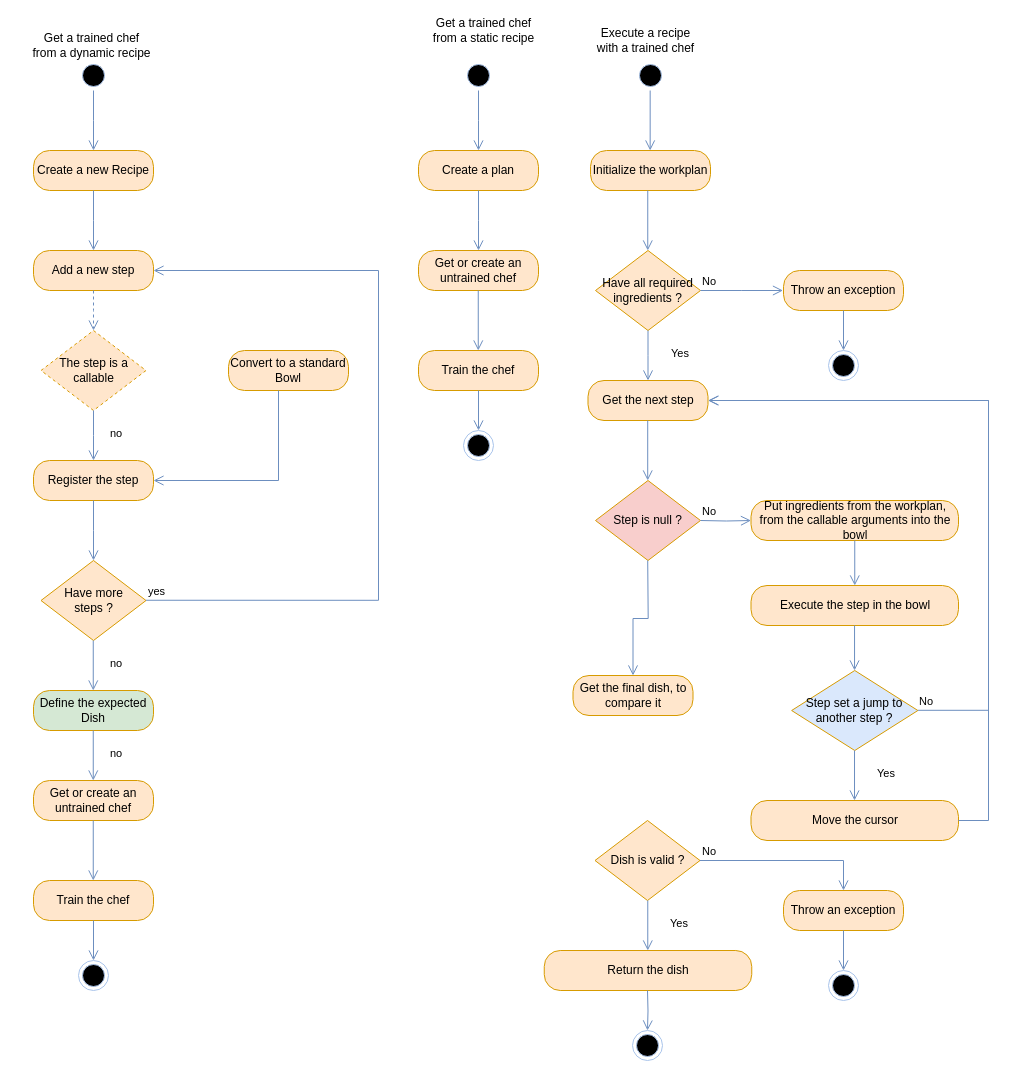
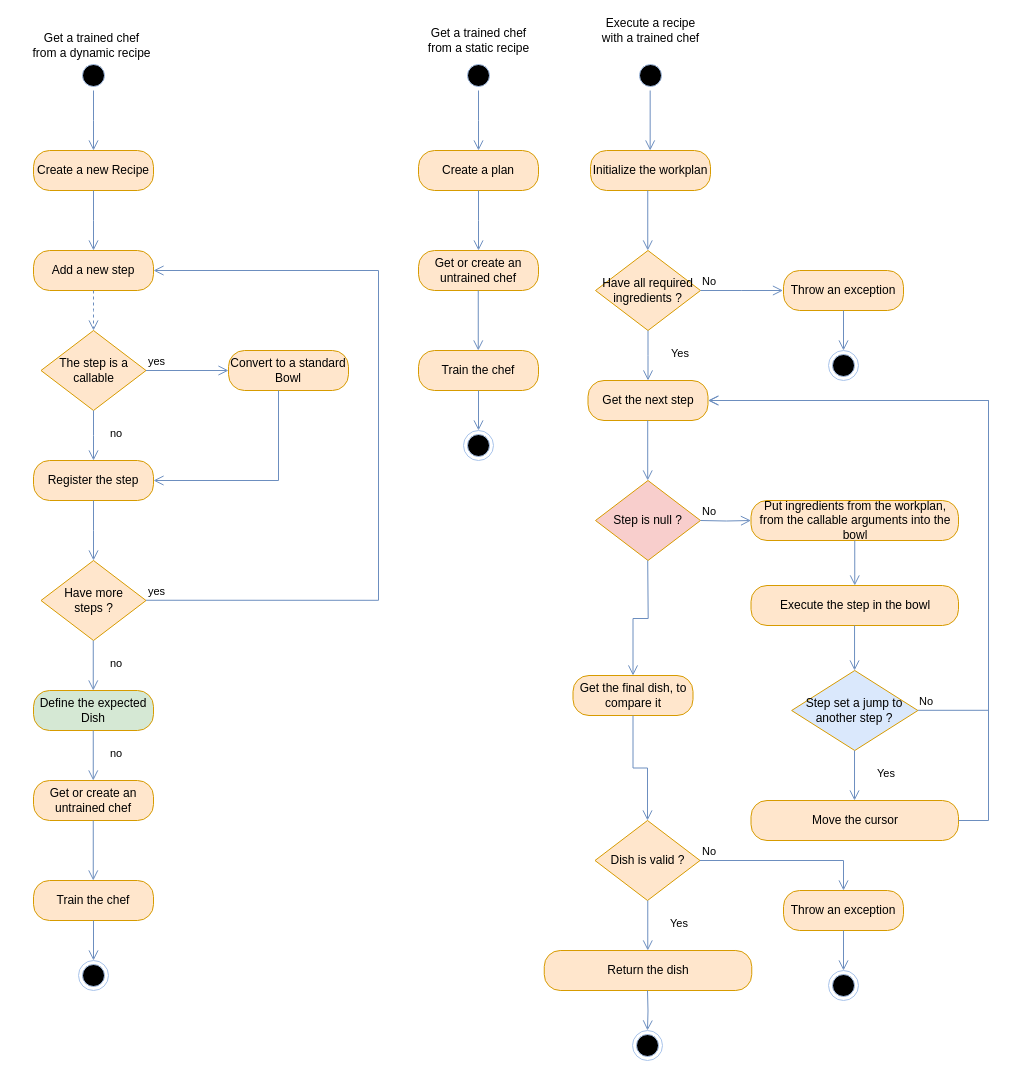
  <mxCell id="0" />
  <mxCell id="1" parent="0" />
  <mxCell id="2" value="" style="ellipse;html=1;shape=startState;fillColor=#000000;strokeColor=#A9C4EB;" vertex="1" parent="1"><mxGeometry x="78" y="60" width="30" height="30" as="geometry" /></mxCell>
  <mxCell id="3" value="" style="edgeStyle=orthogonalEdgeStyle;html=1;verticalAlign=bottom;endArrow=open;endSize=8;strokeColor=#6c8ebf;rounded=0;fillColor=#dae8fc;" edge="1" source="2" parent="1"><mxGeometry relative="1" as="geometry"><mxPoint x="93" y="150" as="targetPoint" /></mxGeometry></mxCell>
  <mxCell id="4" value="Create a new Recipe" style="rounded=1;whiteSpace=wrap;html=1;arcSize=40;fillColor=#ffe6cc;strokeColor=#d79b00;" vertex="1" parent="1"><mxGeometry x="33" y="150" width="120" height="40" as="geometry" /></mxCell>
  <mxCell id="5" value="" style="edgeStyle=orthogonalEdgeStyle;html=1;verticalAlign=bottom;endArrow=open;endSize=8;strokeColor=#6c8ebf;rounded=0;fillColor=#dae8fc;" edge="1" source="4" parent="1"><mxGeometry relative="1" as="geometry"><mxPoint x="93" y="250" as="targetPoint" /></mxGeometry></mxCell>
  <mxCell id="6" value="Add a new step" style="rounded=1;whiteSpace=wrap;html=1;arcSize=40;fillColor=#ffe6cc;strokeColor=#d79b00;" vertex="1" parent="1"><mxGeometry x="33" y="250" width="120" height="40" as="geometry" /></mxCell>
- <mxCell id="7" value="The step is a callable" style="rhombus;whiteSpace=wrap;html=1;fillColor=#ffe6cc;strokeColor=#d79b00;dashed=1;" vertex="1" parent="1"><mxGeometry x="40.5" y="330" width="105" height="80" as="geometry" /></mxCell>
+ <mxCell id="7" value="The step is a callable" style="rhombus;whiteSpace=wrap;html=1;fillColor=#ffe6cc;strokeColor=#d79b00;" vertex="1" parent="1"><mxGeometry x="40.5" y="330" width="105" height="80" as="geometry" /></mxCell>
+ <mxCell id="8" value="yes" style="edgeStyle=orthogonalEdgeStyle;html=1;align=left;verticalAlign=bottom;endArrow=open;endSize=8;strokeColor=#6c8ebf;rounded=0;entryX=0;entryY=0.5;entryDx=0;entryDy=0;fillColor=#dae8fc;" edge="1" source="7" parent="1" target="11"><mxGeometry x="-1" relative="1" as="geometry"><mxPoint x="218" y="360" as="targetPoint" /></mxGeometry></mxCell>
  <mxCell id="9" value="no" style="edgeStyle=orthogonalEdgeStyle;html=1;align=left;verticalAlign=top;endArrow=open;endSize=8;strokeColor=#6c8ebf;rounded=0;fillColor=#dae8fc;" edge="1" source="7" parent="1"><mxGeometry x="-0.6" y="15" relative="1" as="geometry"><mxPoint x="93" y="460" as="targetPoint" /><mxPoint as="offset" /></mxGeometry></mxCell>
  <mxCell id="10" value="" style="edgeStyle=orthogonalEdgeStyle;html=1;verticalAlign=bottom;endArrow=open;endSize=8;strokeColor=#6c8ebf;rounded=0;exitX=0.5;exitY=1;exitDx=0;exitDy=0;entryX=0.5;entryY=0;entryDx=0;entryDy=0;fillColor=#dae8fc;dashed=1;" edge="1" parent="1" source="6" target="7"><mxGeometry relative="1" as="geometry"><mxPoint x="268" y="450" as="targetPoint" /><mxPoint x="268" y="390" as="sourcePoint" /><Array as="points"><mxPoint x="93" y="310" /><mxPoint x="93" y="310" /></Array></mxGeometry></mxCell>
  <mxCell id="11" value="Convert to a standard Bowl" style="rounded=1;whiteSpace=wrap;html=1;arcSize=40;fillColor=#ffe6cc;strokeColor=#d79b00;" vertex="1" parent="1"><mxGeometry x="228" y="350" width="120" height="40" as="geometry" /></mxCell>
  <mxCell id="12" value="" style="edgeStyle=orthogonalEdgeStyle;html=1;verticalAlign=bottom;endArrow=open;endSize=8;strokeColor=#6c8ebf;rounded=0;entryX=1;entryY=0.5;entryDx=0;entryDy=0;fillColor=#dae8fc;" edge="1" source="11" parent="1" target="13"><mxGeometry relative="1" as="geometry"><mxPoint x="268" y="470" as="targetPoint" /><Array as="points"><mxPoint x="278" y="480" /></Array></mxGeometry></mxCell>
  <mxCell id="13" value="Register the step" style="rounded=1;whiteSpace=wrap;html=1;arcSize=40;fillColor=#ffe6cc;strokeColor=#d79b00;" vertex="1" parent="1"><mxGeometry x="33" y="460" width="120" height="40" as="geometry" /></mxCell>
  <mxCell id="14" value="" style="edgeStyle=orthogonalEdgeStyle;html=1;verticalAlign=bottom;endArrow=open;endSize=8;strokeColor=#6c8ebf;rounded=0;fillColor=#dae8fc;" edge="1" source="13" parent="1"><mxGeometry relative="1" as="geometry"><mxPoint x="93" y="560" as="targetPoint" /></mxGeometry></mxCell>
  <mxCell id="15" value="Have more&lt;br&gt;steps ?" style="rhombus;whiteSpace=wrap;html=1;fillColor=#ffe6cc;strokeColor=#d79b00;" vertex="1" parent="1"><mxGeometry x="40.5" y="560" width="105" height="80" as="geometry" /></mxCell>
  <mxCell id="16" value="yes" style="edgeStyle=orthogonalEdgeStyle;html=1;align=left;verticalAlign=bottom;endArrow=open;endSize=8;strokeColor=#6c8ebf;rounded=0;entryX=1;entryY=0.5;entryDx=0;entryDy=0;fillColor=#dae8fc;" edge="1" parent="1" target="6"><mxGeometry x="-1" relative="1" as="geometry"><mxPoint x="228" y="599.76" as="targetPoint" /><mxPoint x="145.5" y="599.76" as="sourcePoint" /><Array as="points"><mxPoint x="378" y="600" /><mxPoint x="378" y="270" /></Array></mxGeometry></mxCell>
  <mxCell id="17" value="no" style="edgeStyle=orthogonalEdgeStyle;html=1;align=left;verticalAlign=top;endArrow=open;endSize=8;strokeColor=#6c8ebf;rounded=0;fillColor=#dae8fc;" edge="1" parent="1"><mxGeometry x="-0.6" y="15" relative="1" as="geometry"><mxPoint x="92.76" y="690" as="targetPoint" /><mxPoint x="92.76" y="640" as="sourcePoint" /><mxPoint as="offset" /></mxGeometry></mxCell>
  <mxCell id="18" value="Define the expected Dish" style="rounded=1;whiteSpace=wrap;html=1;arcSize=40;fillColor=#d5e8d4;strokeColor=#d79b00;" vertex="1" parent="1"><mxGeometry x="33" y="690" width="120" height="40" as="geometry" /></mxCell>
  <mxCell id="19" value="no" style="edgeStyle=orthogonalEdgeStyle;html=1;align=left;verticalAlign=top;endArrow=open;endSize=8;strokeColor=#6c8ebf;rounded=0;fillColor=#dae8fc;" edge="1" parent="1"><mxGeometry x="-0.6" y="15" relative="1" as="geometry"><mxPoint x="92.76" y="780" as="targetPoint" /><mxPoint x="92.76" y="730" as="sourcePoint" /><mxPoint as="offset" /></mxGeometry></mxCell>
  <mxCell id="20" value="Get or create an&lt;br&gt;untrained chef" style="rounded=1;whiteSpace=wrap;html=1;arcSize=40;fillColor=#ffe6cc;strokeColor=#d79b00;" vertex="1" parent="1"><mxGeometry x="33" y="780" width="120" height="40" as="geometry" /></mxCell>
  <mxCell id="21" value="Train the chef" style="rounded=1;whiteSpace=wrap;html=1;arcSize=40;fillColor=#ffe6cc;strokeColor=#d79b00;" vertex="1" parent="1"><mxGeometry x="33" y="880" width="120" height="40" as="geometry" /></mxCell>
  <mxCell id="22" value="" style="edgeStyle=orthogonalEdgeStyle;html=1;verticalAlign=bottom;endArrow=open;endSize=8;strokeColor=#6c8ebf;rounded=0;entryX=0.5;entryY=0;entryDx=0;entryDy=0;fillColor=#dae8fc;" edge="1" source="21" parent="1" target="24"><mxGeometry relative="1" as="geometry"><mxPoint x="238" y="900" as="targetPoint" /></mxGeometry></mxCell>
  <mxCell id="23" value="" style="edgeStyle=orthogonalEdgeStyle;html=1;verticalAlign=bottom;endArrow=open;endSize=8;strokeColor=#6c8ebf;rounded=0;fillColor=#dae8fc;" edge="1" parent="1"><mxGeometry relative="1" as="geometry"><mxPoint x="92.76" y="880" as="targetPoint" /><mxPoint x="92.76" y="820" as="sourcePoint" /></mxGeometry></mxCell>
  <mxCell id="24" value="" style="ellipse;html=1;shape=endState;fillColor=#000000;strokeColor=#A9C4EB;" vertex="1" parent="1"><mxGeometry x="78" y="960" width="30" height="30" as="geometry" /></mxCell>
  <mxCell id="25" value="" style="ellipse;html=1;shape=startState;fillColor=#000000;strokeColor=#A9C4EB;" vertex="1" parent="1"><mxGeometry x="463" y="60" width="30" height="30" as="geometry" /></mxCell>
  <mxCell id="26" value="" style="edgeStyle=orthogonalEdgeStyle;html=1;verticalAlign=bottom;endArrow=open;endSize=8;strokeColor=#6c8ebf;rounded=0;fillColor=#dae8fc;" edge="1" parent="1" source="25"><mxGeometry relative="1" as="geometry"><mxPoint x="478" y="150" as="targetPoint" /></mxGeometry></mxCell>
  <mxCell id="27" value="Create a plan" style="rounded=1;whiteSpace=wrap;html=1;arcSize=40;fillColor=#ffe6cc;strokeColor=#d79b00;" vertex="1" parent="1"><mxGeometry x="418" y="150" width="120" height="40" as="geometry" /></mxCell>
  <mxCell id="28" value="" style="edgeStyle=orthogonalEdgeStyle;html=1;verticalAlign=bottom;endArrow=open;endSize=8;strokeColor=#6c8ebf;rounded=0;fillColor=#dae8fc;" edge="1" parent="1" source="27"><mxGeometry relative="1" as="geometry"><mxPoint x="478" y="250" as="targetPoint" /></mxGeometry></mxCell>
  <mxCell id="29" value="Get a trained chef &lt;br&gt;from a dynamic recipe" style="text;html=1;align=center;verticalAlign=middle;resizable=0;points=[];autosize=1;strokeColor=none;fillColor=none;" vertex="1" parent="1"><mxGeometry x="20.5" y="25" width="140" height="40" as="geometry" /></mxCell>
- <mxCell id="30" value="Get a trained chef &lt;br&gt;from a static recipe" style="text;html=1;align=center;verticalAlign=middle;resizable=0;points=[];autosize=1;strokeColor=none;fillColor=none;" vertex="1" parent="1"><mxGeometry x="423" y="10" width="120" height="40" as="geometry" /></mxCell>
+ <mxCell id="30" value="Get a trained chef &lt;br&gt;from a static recipe" style="text;html=1;align=center;verticalAlign=middle;resizable=0;points=[];autosize=1;strokeColor=none;fillColor=none;" vertex="1" parent="1"><mxGeometry x="418" width="120" height="40" as="geometry" y="20" /></mxCell>
  <mxCell id="31" value="Get or create an&lt;br&gt;untrained chef" style="rounded=1;whiteSpace=wrap;html=1;arcSize=40;fillColor=#ffe6cc;strokeColor=#d79b00;" vertex="1" parent="1"><mxGeometry x="418" y="250" width="120" height="40" as="geometry" /></mxCell>
  <mxCell id="32" value="Train the chef" style="rounded=1;whiteSpace=wrap;html=1;arcSize=40;fillColor=#ffe6cc;strokeColor=#d79b00;" vertex="1" parent="1"><mxGeometry x="418" y="350" width="120" height="40" as="geometry" /></mxCell>
  <mxCell id="33" value="" style="edgeStyle=orthogonalEdgeStyle;html=1;verticalAlign=bottom;endArrow=open;endSize=8;strokeColor=#6c8ebf;rounded=0;entryX=0.5;entryY=0;entryDx=0;entryDy=0;fillColor=#dae8fc;" edge="1" parent="1" source="32" target="35"><mxGeometry relative="1" as="geometry"><mxPoint x="623" y="370" as="targetPoint" /></mxGeometry></mxCell>
  <mxCell id="34" value="" style="edgeStyle=orthogonalEdgeStyle;html=1;verticalAlign=bottom;endArrow=open;endSize=8;strokeColor=#6c8ebf;rounded=0;fillColor=#dae8fc;" edge="1" parent="1"><mxGeometry relative="1" as="geometry"><mxPoint x="477.76" y="350" as="targetPoint" /><mxPoint x="477.76" y="290" as="sourcePoint" /></mxGeometry></mxCell>
  <mxCell id="35" value="" style="ellipse;html=1;shape=endState;fillColor=#000000;strokeColor=#A9C4EB;" vertex="1" parent="1"><mxGeometry x="463" y="430" width="30" height="30" as="geometry" /></mxCell>
  <mxCell id="36" value="" style="ellipse;html=1;shape=startState;fillColor=#000000;strokeColor=#A9C4EB;" vertex="1" parent="1"><mxGeometry x="635" y="60" width="30" height="30" as="geometry" /></mxCell>
- <mxCell id="37" value="Execute a recipe&lt;br&gt;with a&amp;nbsp;trained chef" style="text;html=1;align=center;verticalAlign=middle;resizable=0;points=[];autosize=1;strokeColor=none;fillColor=none;" vertex="1" parent="1"><mxGeometry x="585" width="120" height="40" as="geometry" y="20" /></mxCell>
+ <mxCell id="37" value="Execute a recipe&lt;br&gt;with a&amp;nbsp;trained chef" style="text;html=1;align=center;verticalAlign=middle;resizable=0;points=[];autosize=1;strokeColor=none;fillColor=none;" vertex="1" parent="1"><mxGeometry x="590" y="10" width="120" height="40" as="geometry" /></mxCell>
  <mxCell id="38" value="Initialize the workplan" style="rounded=1;whiteSpace=wrap;html=1;arcSize=40;fillColor=#ffe6cc;strokeColor=#d79b00;" vertex="1" parent="1"><mxGeometry x="590" y="150" width="120" height="40" as="geometry" /></mxCell>
  <mxCell id="39" value="" style="edgeStyle=orthogonalEdgeStyle;html=1;verticalAlign=bottom;endArrow=open;endSize=8;strokeColor=#6c8ebf;rounded=0;fillColor=#dae8fc;" edge="1" parent="1"><mxGeometry relative="1" as="geometry"><mxPoint x="649.66" y="150" as="targetPoint" /><mxPoint x="649.66" y="90" as="sourcePoint" /></mxGeometry></mxCell>
  <mxCell id="40" value="Have all required&lt;br&gt;ingredients ?" style="rhombus;whiteSpace=wrap;html=1;fillColor=#ffe6cc;strokeColor=#d79b00;" vertex="1" parent="1"><mxGeometry x="595" y="250" width="105" height="80" as="geometry" /></mxCell>
  <mxCell id="41" value="No" style="edgeStyle=orthogonalEdgeStyle;html=1;align=left;verticalAlign=bottom;endArrow=open;endSize=8;strokeColor=#6c8ebf;rounded=0;entryX=0;entryY=0.5;entryDx=0;entryDy=0;fillColor=#dae8fc;" edge="1" parent="1" source="40"><mxGeometry x="-1" relative="1" as="geometry"><mxPoint x="782.5" y="290" as="targetPoint" /></mxGeometry></mxCell>
  <mxCell id="42" value="Yes" style="edgeStyle=orthogonalEdgeStyle;html=1;align=left;verticalAlign=top;endArrow=open;endSize=8;strokeColor=#6c8ebf;rounded=0;fillColor=#dae8fc;" edge="1" parent="1" source="40"><mxGeometry x="-0.6" y="20" relative="1" as="geometry"><mxPoint x="647.5" y="380" as="targetPoint" /><mxPoint x="1" as="offset" /></mxGeometry></mxCell>
  <mxCell id="43" value="" style="edgeStyle=orthogonalEdgeStyle;html=1;verticalAlign=bottom;endArrow=open;endSize=8;strokeColor=#6c8ebf;rounded=0;fillColor=#dae8fc;" edge="1" parent="1"><mxGeometry relative="1" as="geometry"><mxPoint x="647.26" y="250" as="targetPoint" /><mxPoint x="647.26" y="190" as="sourcePoint" /></mxGeometry></mxCell>
  <mxCell id="44" value="Throw an exception" style="rounded=1;whiteSpace=wrap;html=1;arcSize=40;fillColor=#ffe6cc;strokeColor=#d79b00;" vertex="1" parent="1"><mxGeometry x="783" y="270" width="120" height="40" as="geometry" /></mxCell>
  <mxCell id="45" value="" style="edgeStyle=orthogonalEdgeStyle;html=1;verticalAlign=bottom;endArrow=open;endSize=8;strokeColor=#6c8ebf;rounded=0;entryX=0.5;entryY=0;entryDx=0;entryDy=0;fillColor=#dae8fc;" edge="1" parent="1" source="44" target="46"><mxGeometry relative="1" as="geometry"><mxPoint x="988" y="290" as="targetPoint" /></mxGeometry></mxCell>
  <mxCell id="46" value="" style="ellipse;html=1;shape=endState;fillColor=#000000;strokeColor=#A9C4EB;" vertex="1" parent="1"><mxGeometry x="828" y="350" width="30" height="30" as="geometry" /></mxCell>
  <mxCell id="47" value="Get the next step" style="rounded=1;whiteSpace=wrap;html=1;arcSize=40;fillColor=#ffe6cc;strokeColor=#d79b00;" vertex="1" parent="1"><mxGeometry x="587.5" y="380" width="120" height="40" as="geometry" /></mxCell>
  <mxCell id="48" value="Step is null ?" style="rhombus;whiteSpace=wrap;html=1;fillColor=#f8cecc;strokeColor=#d79b00;" vertex="1" parent="1"><mxGeometry x="595" y="480" width="105" height="80" as="geometry" /></mxCell>
  <mxCell id="49" value="" style="edgeStyle=orthogonalEdgeStyle;html=1;verticalAlign=bottom;endArrow=open;endSize=8;strokeColor=#6c8ebf;rounded=0;fillColor=#dae8fc;" edge="1" parent="1"><mxGeometry relative="1" as="geometry"><mxPoint x="647.21" y="480" as="targetPoint" /><mxPoint x="647.21" y="420" as="sourcePoint" /></mxGeometry></mxCell>
  <mxCell id="50" value="No" style="edgeStyle=orthogonalEdgeStyle;html=1;align=left;verticalAlign=bottom;endArrow=open;endSize=8;strokeColor=#6c8ebf;rounded=0;entryX=0;entryY=0.5;entryDx=0;entryDy=0;fillColor=#dae8fc;" edge="1" parent="1" target="51"><mxGeometry x="-1" relative="1" as="geometry"><mxPoint x="782.5" y="520" as="targetPoint" /><mxPoint x="700" y="520" as="sourcePoint" /></mxGeometry></mxCell>
  <mxCell id="51" value="Put ingredients from the workplan, from the callable arguments into the bowl" style="rounded=1;whiteSpace=wrap;html=1;arcSize=40;fillColor=#ffe6cc;strokeColor=#d79b00;" vertex="1" parent="1"><mxGeometry x="750.5" y="500" width="207.5" height="40" as="geometry" /></mxCell>
  <mxCell id="52" value="Execute the step in the bowl" style="rounded=1;whiteSpace=wrap;html=1;arcSize=40;fillColor=#ffe6cc;strokeColor=#d79b00;" vertex="1" parent="1"><mxGeometry x="750.5" y="585" width="207.5" height="40" as="geometry" /></mxCell>
  <mxCell id="53" value="" style="edgeStyle=orthogonalEdgeStyle;html=1;verticalAlign=bottom;endArrow=open;endSize=8;strokeColor=#6c8ebf;rounded=0;fillColor=#dae8fc;entryX=0.5;entryY=0;entryDx=0;entryDy=0;exitX=0.5;exitY=1;exitDx=0;exitDy=0;" edge="1" parent="1" source="51" target="52"><mxGeometry relative="1" as="geometry"><mxPoint x="842.71" y="600" as="targetPoint" /><mxPoint x="842.71" y="540" as="sourcePoint" /></mxGeometry></mxCell>
  <mxCell id="54" value="Step set a jump to another step ?" style="rhombus;whiteSpace=wrap;html=1;fillColor=#dae8fc;strokeColor=#d79b00;" vertex="1" parent="1"><mxGeometry x="791.13" y="670" width="126.25" height="80" as="geometry" /></mxCell>
  <mxCell id="55" value="" style="edgeStyle=orthogonalEdgeStyle;html=1;verticalAlign=bottom;endArrow=open;endSize=8;strokeColor=#6c8ebf;rounded=0;fillColor=#dae8fc;entryX=0.5;entryY=0;entryDx=0;entryDy=0;exitX=0.5;exitY=1;exitDx=0;exitDy=0;" edge="1" parent="1"><mxGeometry relative="1" as="geometry"><mxPoint x="854.05" y="670" as="targetPoint" /><mxPoint x="854.05" y="625" as="sourcePoint" /></mxGeometry></mxCell>
  <mxCell id="56" value="No" style="edgeStyle=orthogonalEdgeStyle;html=1;align=left;verticalAlign=bottom;endArrow=open;endSize=8;strokeColor=#6c8ebf;rounded=0;entryX=1;entryY=0.5;entryDx=0;entryDy=0;fillColor=#dae8fc;" edge="1" parent="1" target="47"><mxGeometry x="-1" relative="1" as="geometry"><mxPoint x="967.88" y="709.8" as="targetPoint" /><mxPoint x="917.38" y="709.8" as="sourcePoint" /><Array as="points"><mxPoint x="988" y="710" /><mxPoint x="988" y="400" /></Array></mxGeometry></mxCell>
  <mxCell id="57" value="Yes" style="edgeStyle=orthogonalEdgeStyle;html=1;align=left;verticalAlign=top;endArrow=open;endSize=8;strokeColor=#6c8ebf;rounded=0;fillColor=#dae8fc;" edge="1" parent="1"><mxGeometry x="-0.6" y="20" relative="1" as="geometry"><mxPoint x="854.02" y="800" as="targetPoint" /><mxPoint x="1" as="offset" /><mxPoint x="854.02" y="750" as="sourcePoint" /></mxGeometry></mxCell>
  <mxCell id="58" value="Move the cursor" style="rounded=1;whiteSpace=wrap;html=1;arcSize=40;fillColor=#ffe6cc;strokeColor=#d79b00;" vertex="1" parent="1"><mxGeometry x="750.5" y="800" width="207.5" height="40" as="geometry" /></mxCell>
  <mxCell id="59" value="" style="edgeStyle=orthogonalEdgeStyle;html=1;align=left;verticalAlign=top;endArrow=open;endSize=8;strokeColor=#6c8ebf;rounded=0;fillColor=#dae8fc;exitX=1;exitY=0.5;exitDx=0;exitDy=0;" edge="1" parent="1" source="58"><mxGeometry x="-0.6" y="20" relative="1" as="geometry"><mxPoint x="708" y="400" as="targetPoint" /><mxPoint x="1" as="offset" /><mxPoint x="864.02" y="760" as="sourcePoint" /><Array as="points"><mxPoint x="988" y="820" /><mxPoint x="988" y="400" /></Array></mxGeometry></mxCell>
  <mxCell id="60" value="Get the final dish, to compare it" style="rounded=1;whiteSpace=wrap;html=1;arcSize=40;fillColor=#ffe6cc;strokeColor=#d79b00;" vertex="1" parent="1"><mxGeometry x="572.5" y="675" width="120" height="40" as="geometry" /></mxCell>
  <mxCell id="61" value="" style="edgeStyle=orthogonalEdgeStyle;html=1;verticalAlign=bottom;endArrow=open;endSize=8;strokeColor=#6c8ebf;rounded=0;fillColor=#dae8fc;entryX=0.5;entryY=0;entryDx=0;entryDy=0;" edge="1" parent="1" target="60"><mxGeometry relative="1" as="geometry"><mxPoint x="647.21" y="620" as="targetPoint" /><mxPoint x="647.21" y="560" as="sourcePoint" /></mxGeometry></mxCell>
  <mxCell id="62" value="Dish is valid ?" style="rhombus;whiteSpace=wrap;html=1;fillColor=#ffe6cc;strokeColor=#d79b00;" vertex="1" parent="1"><mxGeometry x="594.5" y="820" width="105" height="80" as="geometry" /></mxCell>
+ <mxCell id="63" value="" style="edgeStyle=orthogonalEdgeStyle;html=1;verticalAlign=bottom;endArrow=open;endSize=8;strokeColor=#6c8ebf;rounded=0;fillColor=#dae8fc;entryX=0.5;entryY=0;entryDx=0;entryDy=0;exitX=0.5;exitY=1;exitDx=0;exitDy=0;" edge="1" parent="1" source="60" target="62"><mxGeometry relative="1" as="geometry"><mxPoint x="657.5" y="700" as="targetPoint" /><mxPoint x="657.21" y="570" as="sourcePoint" /></mxGeometry></mxCell>
  <mxCell id="64" value="Yes" style="edgeStyle=orthogonalEdgeStyle;html=1;align=left;verticalAlign=top;endArrow=open;endSize=8;strokeColor=#6c8ebf;rounded=0;fillColor=#dae8fc;" edge="1" parent="1"><mxGeometry x="-0.6" y="20" relative="1" as="geometry"><mxPoint x="647.27" y="950" as="targetPoint" /><mxPoint x="1" as="offset" /><mxPoint x="647.27" y="900" as="sourcePoint" /></mxGeometry></mxCell>
  <mxCell id="65" value="Return the dish" style="rounded=1;whiteSpace=wrap;html=1;arcSize=40;fillColor=#ffe6cc;strokeColor=#d79b00;" vertex="1" parent="1"><mxGeometry x="543.75" y="950" width="207.5" height="40" as="geometry" /></mxCell>
  <mxCell id="66" value="" style="edgeStyle=orthogonalEdgeStyle;html=1;verticalAlign=bottom;endArrow=open;endSize=8;strokeColor=#6c8ebf;rounded=0;entryX=0.5;entryY=0;entryDx=0;entryDy=0;fillColor=#dae8fc;" edge="1" parent="1" target="67"><mxGeometry relative="1" as="geometry"><mxPoint x="792" y="970" as="targetPoint" /><mxPoint x="647" y="990" as="sourcePoint" /></mxGeometry></mxCell>
  <mxCell id="67" value="" style="ellipse;html=1;shape=endState;fillColor=#000000;strokeColor=#A9C4EB;" vertex="1" parent="1"><mxGeometry x="632" y="1030" width="30" height="30" as="geometry" /></mxCell>
  <mxCell id="68" value="No" style="edgeStyle=orthogonalEdgeStyle;html=1;align=left;verticalAlign=bottom;endArrow=open;endSize=8;strokeColor=#6c8ebf;rounded=0;fillColor=#dae8fc;exitX=1;exitY=0.5;exitDx=0;exitDy=0;" edge="1" parent="1" source="62" target="69"><mxGeometry x="-1" relative="1" as="geometry"><mxPoint x="782.5" y="910" as="targetPoint" /><mxPoint x="708" y="860" as="sourcePoint" /><Array as="points"><mxPoint x="843" y="860" /></Array></mxGeometry></mxCell>
  <mxCell id="69" value="Throw an exception" style="rounded=1;whiteSpace=wrap;html=1;arcSize=40;fillColor=#ffe6cc;strokeColor=#d79b00;" vertex="1" parent="1"><mxGeometry x="783" y="890" width="120" height="40" as="geometry" /></mxCell>
  <mxCell id="70" value="" style="edgeStyle=orthogonalEdgeStyle;html=1;verticalAlign=bottom;endArrow=open;endSize=8;strokeColor=#6c8ebf;rounded=0;entryX=0.5;entryY=0;entryDx=0;entryDy=0;fillColor=#dae8fc;" edge="1" parent="1" source="69" target="71"><mxGeometry relative="1" as="geometry"><mxPoint x="988" y="910" as="targetPoint" /></mxGeometry></mxCell>
  <mxCell id="71" value="" style="ellipse;html=1;shape=endState;fillColor=#000000;strokeColor=#A9C4EB;" vertex="1" parent="1"><mxGeometry x="828" y="970" width="30" height="30" as="geometry" /></mxCell>
